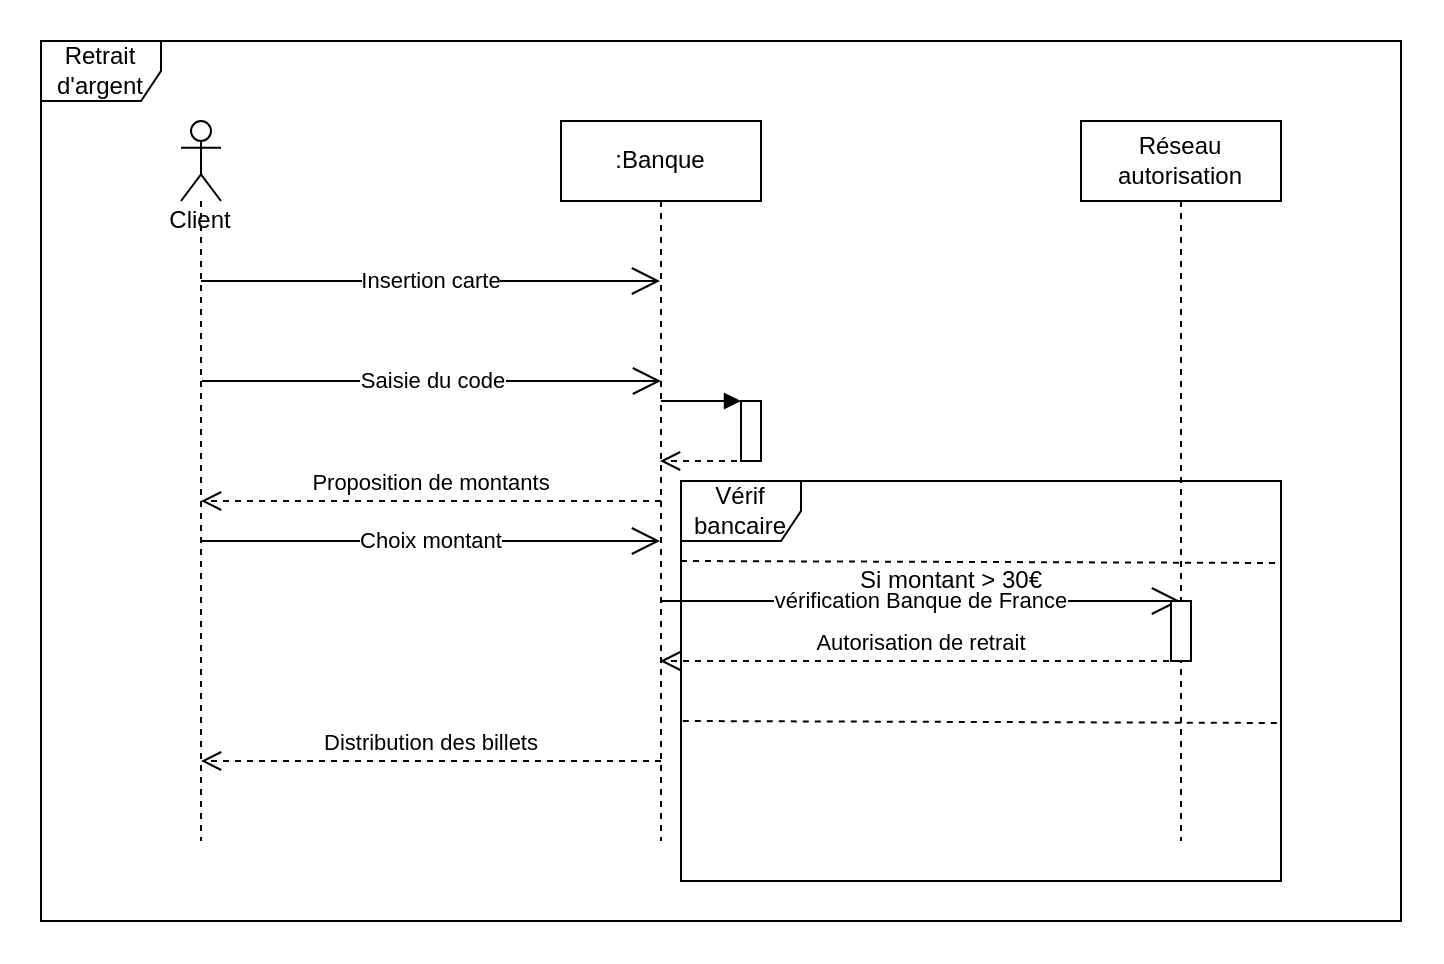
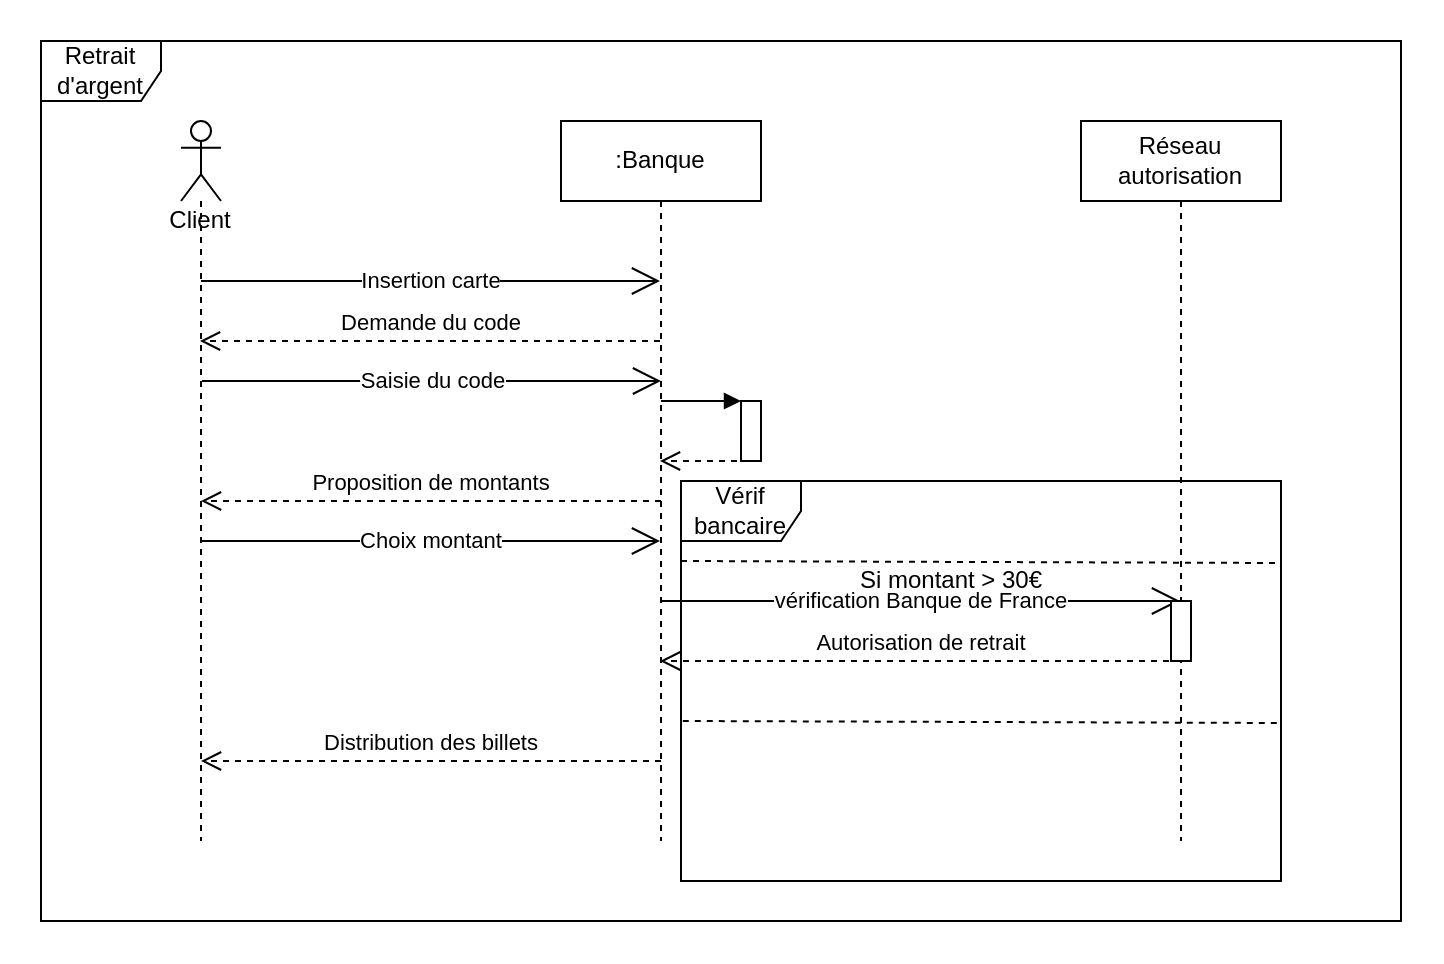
  <mxCell id="0" />
  <mxCell id="1" parent="0" />
  <mxCell id="2" value="Retrait d'argent" style="shape=umlFrame;whiteSpace=wrap;html=1;" vertex="1" parent="1"><mxGeometry x="20" y="20" width="680" height="440" as="geometry" /></mxCell>
  <mxCell id="3" value="Client" style="shape=umlLifeline;participant=umlActor;perimeter=lifelinePerimeter;whiteSpace=wrap;html=1;container=1;collapsible=0;recursiveResize=0;verticalAlign=top;spacingTop=36;outlineConnect=0;" vertex="1" parent="1"><mxGeometry x="90" y="60" width="20" height="360" as="geometry" /></mxCell>
  <mxCell id="4" value=":Banque" style="shape=umlLifeline;perimeter=lifelinePerimeter;whiteSpace=wrap;html=1;container=1;collapsible=0;recursiveResize=0;outlineConnect=0;" vertex="1" parent="1"><mxGeometry x="280" y="60" width="100" height="360" as="geometry" /></mxCell>
  <mxCell id="5" value="Saisie du code" style="endArrow=open;endFill=1;endSize=12;html=1;" edge="1" parent="4"><mxGeometry width="160" relative="1" as="geometry"><mxPoint x="-179.5" y="130" as="sourcePoint" /><mxPoint x="50" y="130" as="targetPoint" /></mxGeometry></mxCell>
  <mxCell id="6" value="Proposition de montants" style="html=1;verticalAlign=bottom;endArrow=open;dashed=1;endSize=8;" edge="1" parent="4"><mxGeometry relative="1" as="geometry"><mxPoint x="50" y="190" as="sourcePoint" /><mxPoint x="-180" y="190" as="targetPoint" /><Array as="points"><mxPoint x="-129.5" y="190" /></Array></mxGeometry></mxCell>
  <mxCell id="7" value="Choix montant" style="endArrow=open;endFill=1;endSize=12;html=1;" edge="1" parent="4"><mxGeometry width="160" relative="1" as="geometry"><mxPoint x="-180" y="210" as="sourcePoint" /><mxPoint x="49.5" y="210" as="targetPoint" /></mxGeometry></mxCell>
  <mxCell id="8" value="Insertion carte" style="endArrow=open;endFill=1;endSize=12;html=1;" edge="1" parent="1" target="4"><mxGeometry width="160" relative="1" as="geometry"><mxPoint x="100" y="140" as="sourcePoint" /><mxPoint x="260" y="140" as="targetPoint" /></mxGeometry></mxCell>
+ <mxCell id="9" value="Demande du code" style="html=1;verticalAlign=bottom;endArrow=open;dashed=1;endSize=8;" edge="1" parent="1" source="4" target="3"><mxGeometry relative="1" as="geometry"><mxPoint x="260" y="170" as="sourcePoint" /><mxPoint x="180" y="170" as="targetPoint" /><Array as="points"><mxPoint x="150" y="170" /></Array></mxGeometry></mxCell>
  <mxCell id="10" value="" style="html=1;verticalAlign=bottom;endArrow=block;" edge="1" target="11" parent="1"><mxGeometry relative="1" as="geometry"><mxPoint x="330" y="200" as="sourcePoint" /></mxGeometry></mxCell>
  <mxCell id="11" value="" style="html=1;points=[];perimeter=orthogonalPerimeter;" vertex="1" parent="1"><mxGeometry x="370" y="200" width="10" height="30" as="geometry" /></mxCell>
  <mxCell id="12" value="" style="html=1;verticalAlign=bottom;endArrow=open;dashed=1;endSize=8;" edge="1" source="11" parent="1" target="4"><mxGeometry relative="1" as="geometry"><mxPoint x="330" y="276" as="targetPoint" /><Array as="points"><mxPoint x="380" y="230" /></Array></mxGeometry></mxCell>
  <mxCell id="13" value="Distribution des billets" style="html=1;verticalAlign=bottom;endArrow=open;dashed=1;endSize=8;" edge="1" parent="1"><mxGeometry relative="1" as="geometry"><mxPoint x="330" y="380" as="sourcePoint" /><mxPoint x="100" y="380" as="targetPoint" /><Array as="points"><mxPoint x="150.5" y="380" /></Array></mxGeometry></mxCell>
  <mxCell id="14" value="Vérif bancaire" style="shape=umlFrame;whiteSpace=wrap;html=1;" vertex="1" parent="1"><mxGeometry x="340" y="240" width="300" height="200" as="geometry" /></mxCell>
  <mxCell id="15" value="vérification Banque de France" style="endArrow=open;endFill=1;endSize=12;html=1;" edge="1" parent="1" target="16"><mxGeometry width="160" relative="1" as="geometry"><mxPoint x="330" y="300" as="sourcePoint" /><mxPoint x="490" y="300" as="targetPoint" /></mxGeometry></mxCell>
  <mxCell id="16" value="Réseau autorisation" style="shape=umlLifeline;perimeter=lifelinePerimeter;whiteSpace=wrap;html=1;container=1;collapsible=0;recursiveResize=0;outlineConnect=0;" vertex="1" parent="1"><mxGeometry x="540" y="60" width="100" height="360" as="geometry" /></mxCell>
  <mxCell id="17" value="" style="endArrow=none;dashed=1;endFill=0;endSize=12;html=1;entryX=0.997;entryY=0.205;entryDx=0;entryDy=0;entryPerimeter=0;" edge="1" parent="16"><mxGeometry width="160" relative="1" as="geometry"><mxPoint x="-199.1" y="300" as="sourcePoint" /><mxPoint x="100.0" y="301" as="targetPoint" /></mxGeometry></mxCell>
  <mxCell id="18" value="" style="html=1;points=[];perimeter=orthogonalPerimeter;" vertex="1" parent="16"><mxGeometry x="45" y="240" width="10" height="30" as="geometry" /></mxCell>
  <mxCell id="19" value="" style="endArrow=none;dashed=1;endFill=0;endSize=12;html=1;entryX=0.997;entryY=0.205;entryDx=0;entryDy=0;entryPerimeter=0;" edge="1" parent="1" target="14"><mxGeometry width="160" relative="1" as="geometry"><mxPoint x="340" y="280" as="sourcePoint" /><mxPoint x="500" y="280" as="targetPoint" /></mxGeometry></mxCell>
  <mxCell id="20" value="Si montant &amp;gt; 30€" style="text;html=1;align=center;verticalAlign=middle;resizable=0;points=[];autosize=1;strokeColor=none;fillColor=none;" vertex="1" parent="1"><mxGeometry x="420" y="280" width="110" height="20" as="geometry" /></mxCell>
  <mxCell id="21" value="Autorisation de retrait" style="html=1;verticalAlign=bottom;endArrow=open;dashed=1;endSize=8;" edge="1" parent="1" target="4"><mxGeometry relative="1" as="geometry"><mxPoint x="590" y="330" as="sourcePoint" /><mxPoint x="510" y="330" as="targetPoint" /></mxGeometry></mxCell>
